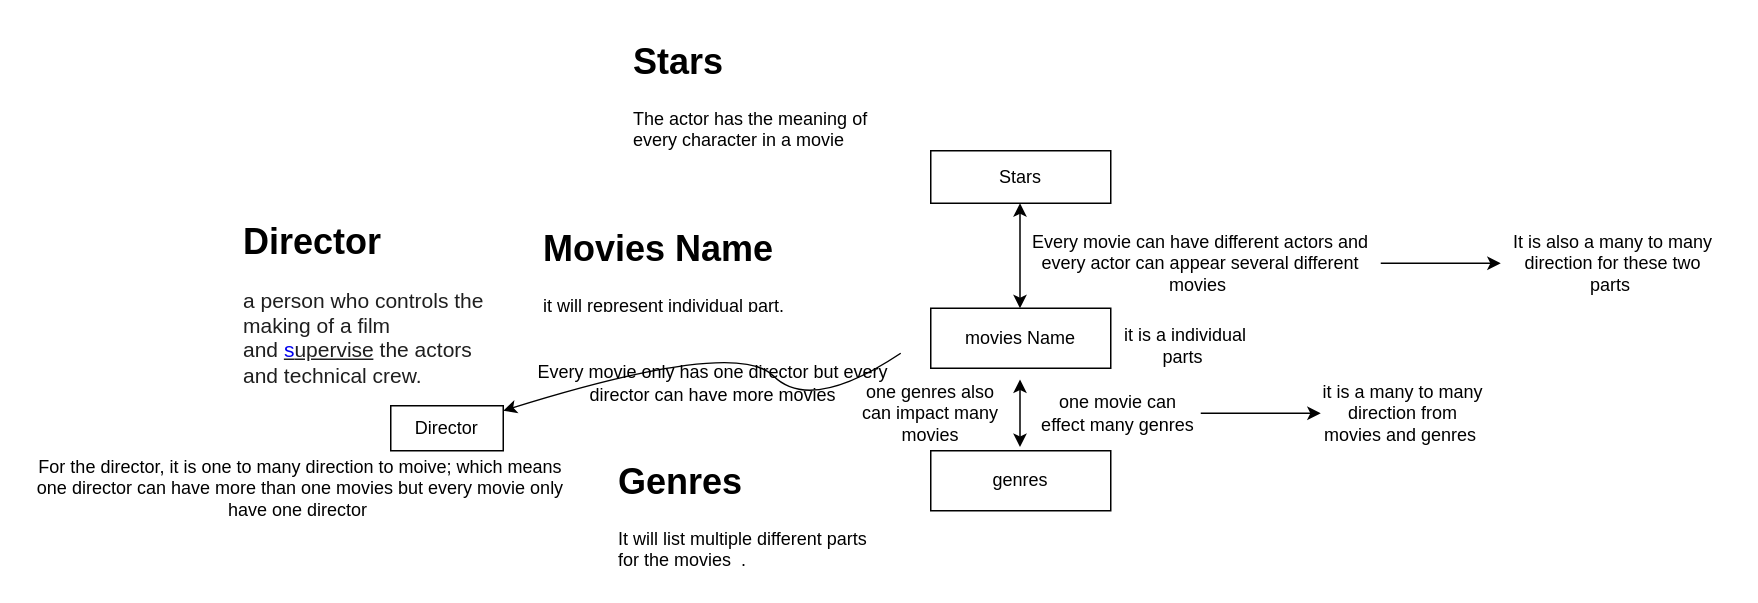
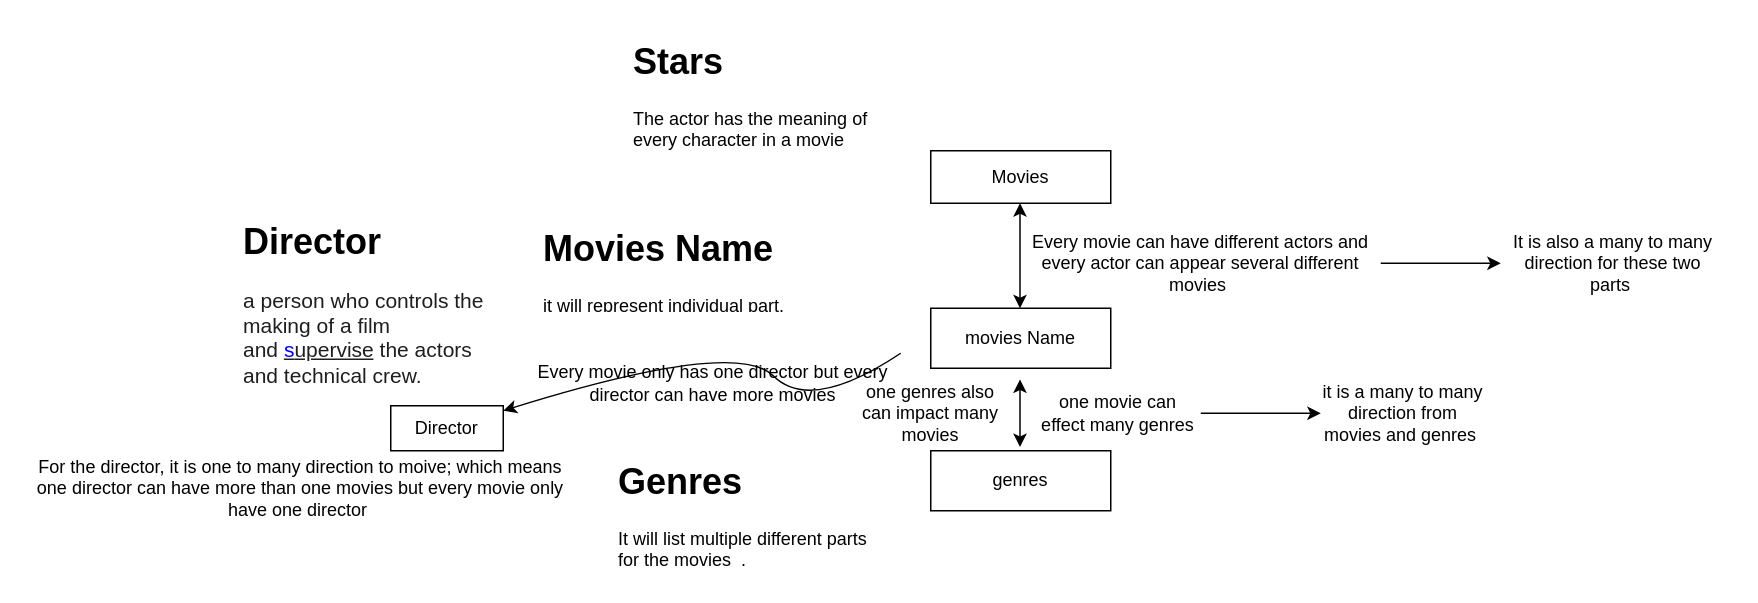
  <mxCell id="0" />
  <mxCell id="1" parent="0" />
  <mxCell id="2" value="movies Name" style="rounded=0;whiteSpace=wrap;html=1;" vertex="1" parent="1"><mxGeometry x="620" y="205" width="120" height="40" as="geometry" /></mxCell>
- <mxCell id="3" value="it is a individual parts&amp;nbsp;" style="text;html=1;align=center;verticalAlign=middle;whiteSpace=wrap;rounded=0;" vertex="1" parent="1"><mxGeometry x="740" y="215" width="100" height="30" as="geometry" /></mxCell>
  <mxCell id="4" value="" style="edgeStyle=orthogonalEdgeStyle;rounded=0;orthogonalLoop=1;jettySize=auto;html=1;" edge="1" parent="1" source="5" target="11"><mxGeometry relative="1" as="geometry" /></mxCell>
  <mxCell id="5" value="one movie can effect many genres" style="text;html=1;align=center;verticalAlign=middle;whiteSpace=wrap;rounded=0;" vertex="1" parent="1"><mxGeometry x="690" y="260" width="110" height="30" as="geometry" /></mxCell>
  <mxCell id="6" value="genres" style="rounded=0;whiteSpace=wrap;html=1;" vertex="1" parent="1"><mxGeometry x="620" y="300" width="120" height="40" as="geometry" /></mxCell>
  <mxCell id="7" value="" style="endArrow=classic;startArrow=classic;html=1;rounded=0;" edge="1" parent="1"><mxGeometry width="50" height="50" relative="1" as="geometry"><mxPoint x="679.5" y="297.5" as="sourcePoint" /><mxPoint x="679.5" y="252.5" as="targetPoint" /><Array as="points"><mxPoint x="679.5" y="282.5" /></Array></mxGeometry></mxCell>
  <mxCell id="8" value="one genres also can impact many movies" style="text;html=1;align=center;verticalAlign=middle;whiteSpace=wrap;rounded=0;" vertex="1" parent="1"><mxGeometry x="570" y="260" width="100" height="30" as="geometry" /></mxCell>
  <mxCell id="9" value="&lt;h1 style=&quot;margin-top: 0px;&quot;&gt;Movies Name&lt;/h1&gt;&lt;p&gt;it will represent individual part.&lt;/p&gt;" style="text;html=1;whiteSpace=wrap;overflow=hidden;rounded=0;" vertex="1" parent="1"><mxGeometry x="360" y="145" width="180" height="60" as="geometry" /></mxCell>
  <mxCell id="10" value="&lt;h1 style=&quot;margin-top: 0px;&quot;&gt;Genres&amp;nbsp;&lt;/h1&gt;&lt;p&gt;It will list multiple different parts for the movies&amp;nbsp; .&lt;/p&gt;" style="text;html=1;whiteSpace=wrap;overflow=hidden;rounded=0;" vertex="1" parent="1"><mxGeometry x="410" y="300" width="180" height="80" as="geometry" /></mxCell>
  <mxCell id="11" value="it is a many to many direction from movies and genres&amp;nbsp;" style="text;html=1;align=center;verticalAlign=middle;whiteSpace=wrap;rounded=0;" vertex="1" parent="1"><mxGeometry x="880" y="260" width="110" height="30" as="geometry" /></mxCell>
- <mxCell id="12" value="Stars" style="whiteSpace=wrap;html=1;rounded=0;" vertex="1" parent="1"><mxGeometry x="620" y="100" width="120" height="35" as="geometry" /></mxCell>
+ <mxCell id="12" value="Movies" style="whiteSpace=wrap;html=1;rounded=0;" vertex="1" parent="1"><mxGeometry x="620" y="100" width="120" height="35" as="geometry" /></mxCell>
  <mxCell id="13" value="" style="endArrow=classic;startArrow=classic;html=1;rounded=0;" edge="1" parent="1"><mxGeometry width="50" height="50" relative="1" as="geometry"><mxPoint x="679.5" y="205" as="sourcePoint" /><mxPoint x="679.5" y="135" as="targetPoint" /></mxGeometry></mxCell>
  <mxCell id="14" value="&lt;h1 style=&quot;margin-top: 0px;&quot;&gt;Stars&lt;/h1&gt;&lt;p&gt;The actor has the meaning of every character in a movie&amp;nbsp;&lt;/p&gt;" style="text;html=1;whiteSpace=wrap;overflow=hidden;rounded=0;" vertex="1" parent="1"><mxGeometry x="420" width="180" height="90" as="geometry" y="20" /></mxCell>
  <mxCell id="15" value="" style="edgeStyle=orthogonalEdgeStyle;rounded=0;orthogonalLoop=1;jettySize=auto;html=1;" edge="1" parent="1" source="16" target="17"><mxGeometry relative="1" as="geometry" /></mxCell>
  <mxCell id="16" value="Every movie can have different actors and every actor can appear several different movies&amp;nbsp;" style="text;html=1;align=center;verticalAlign=middle;whiteSpace=wrap;rounded=0;" vertex="1" parent="1"><mxGeometry x="680" y="160" width="240" height="30" as="geometry" /></mxCell>
  <mxCell id="17" value="It is also a many to many direction for these two parts&amp;nbsp;" style="text;html=1;align=center;verticalAlign=middle;whiteSpace=wrap;rounded=0;" vertex="1" parent="1"><mxGeometry x="1000" y="160" width="150" height="30" as="geometry" /></mxCell>
  <mxCell id="18" value="" style="curved=1;endArrow=classic;html=1;rounded=0;" edge="1" parent="1" target="19"><mxGeometry width="50" height="50" relative="1" as="geometry"><mxPoint x="600" y="235" as="sourcePoint" /><mxPoint x="390" y="300" as="targetPoint" /><Array as="points"><mxPoint x="540" y="275" /><mxPoint x="490" y="225" /></Array></mxGeometry></mxCell>
  <mxCell id="19" value="Director" style="rounded=0;whiteSpace=wrap;html=1;" vertex="1" parent="1"><mxGeometry x="260" y="270" width="75" height="30" as="geometry" /></mxCell>
  <mxCell id="20" value="&lt;h1 style=&quot;margin-top: 0px;&quot;&gt;Director&amp;nbsp;&lt;/h1&gt;&lt;p&gt;&lt;span style=&quot;color: rgb(31, 31, 31); font-family: Arial, sans-serif; font-size: 14px; background-color: rgb(255, 255, 255);&quot;&gt;a person who controls the making of a film and&amp;nbsp;&lt;/span&gt;&lt;span style=&quot;text-decoration-line: underline; color: rgb(31, 31, 31); font-family: Arial, sans-serif; font-size: 14px; background-color: rgb(255, 255, 255);&quot; class=&quot;AraNOb&quot;&gt;&lt;a style=&quot;text-decoration-line: none; -webkit-tap-highlight-color: rgba(0, 0, 0, 0.1); outline: 0px;&quot; tabindex=&quot;0&quot; href=&quot;https://www.google.com/search?sca_esv=c263faa809bdb49e&amp;amp;q=supervises&amp;amp;si=ACC90nz-2feRzoY4yuySkO-aQE81Bdu-kAJHBerNVGxaVavxmHUrM5RgS4-ewUaBLgkwtS0lTe9pnEhPxvUlROej--4n4Zqwz2behGTEW2byayF-sKO4A9E%3D&amp;amp;expnd=1&amp;amp;sa=X&amp;amp;sqi=2&amp;amp;ved=2ahUKEwj3tuXT4ciJAxWgIzQIHTu4IuQQyecJegQIMhAP&quot; class=&quot;rMNQNe&quot;&gt;s&lt;/a&gt;upervise&lt;/span&gt;&lt;span style=&quot;color: rgb(31, 31, 31); font-family: Arial, sans-serif; font-size: 14px; background-color: rgb(255, 255, 255);&quot;&gt;&amp;nbsp;the actors and technical crew.&lt;/span&gt;&lt;/p&gt;" style="text;html=1;whiteSpace=wrap;overflow=hidden;rounded=0;" vertex="1" parent="1"><mxGeometry x="160" y="140" width="180" height="120" as="geometry" /></mxCell>
  <mxCell id="21" value="Every movie only has one director but every director can have more movies" style="text;html=1;align=center;verticalAlign=middle;whiteSpace=wrap;rounded=0;" vertex="1" parent="1"><mxGeometry x="350" y="240" width="250" height="30" as="geometry" /></mxCell>
  <mxCell id="22" value="For the director, it is one to many direction to moive; which means one director can have more than one movies but every movie only have one director&amp;nbsp;" style="text;html=1;align=center;verticalAlign=middle;whiteSpace=wrap;rounded=0;" vertex="1" parent="1"><mxGeometry x="20" y="310" width="360" height="30" as="geometry" /></mxCell>
